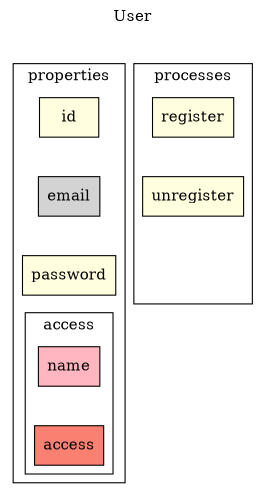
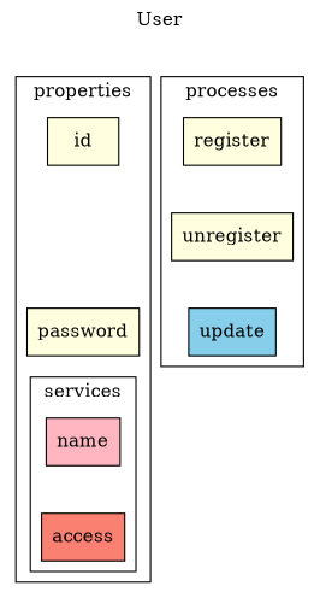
  digraph {
    label=User
    labelloc=t
    node [fillcolor=lightyellow shape=rectangle style=filled]
    edge [style=invis]
    name [fillcolor=lightpink]
    access [fillcolor=salmon]
    id
-   email [fillcolor=lightgrey]
    password
    register
    unregister
+   update [fillcolor=skyblue]
    subgraph cluster_1 {
      label=properties
      id
-     email
      password
      subgraph cluster_2 {
-       label=access
+       label=services
        name
        access
      }
    }
    subgraph cluster_3 {
      label=processes
      register
      unregister
+     update
    }
    name -> access
-   id -> email
-   email -> password
    password -> name
    register -> unregister
+   unregister -> update
  }
